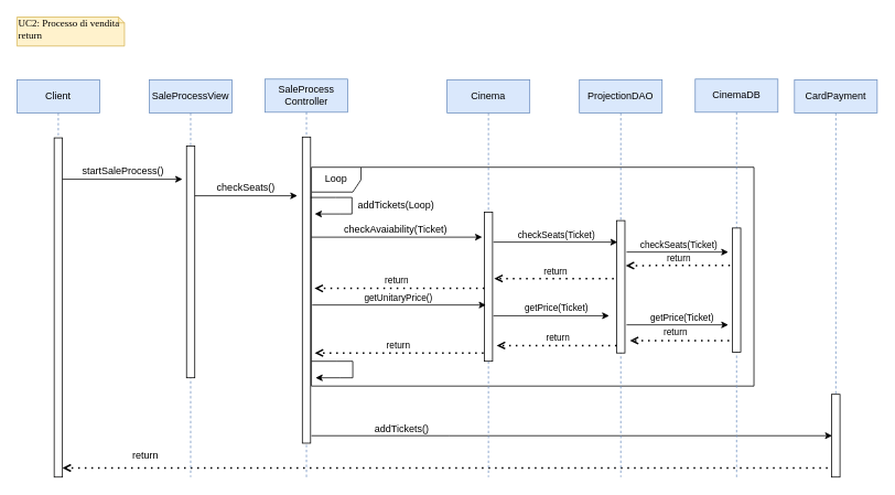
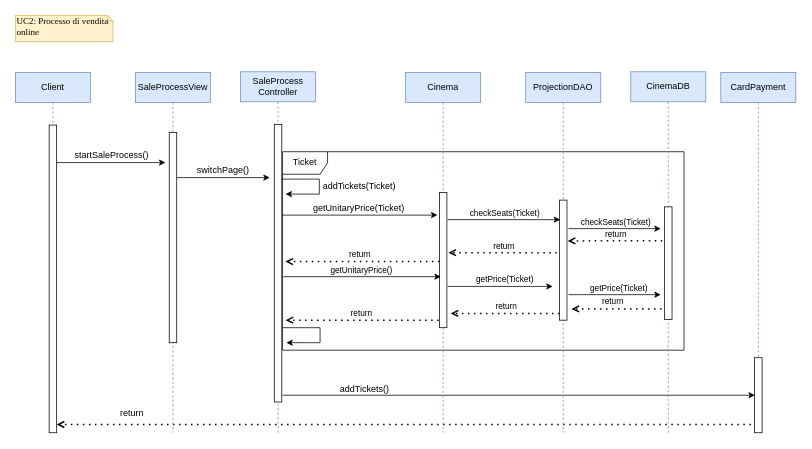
  <mxCell id="0" />
  <mxCell id="1" parent="0" />
  <mxCell id="2" value="SaleProcess&lt;br&gt;Controller" style="shape=umlLifeline;perimeter=lifelinePerimeter;whiteSpace=wrap;html=1;container=0;dropTarget=0;collapsible=0;recursiveResize=0;outlineConnect=0;portConstraint=eastwest;newEdgeStyle={&quot;edgeStyle&quot;:&quot;elbowEdgeStyle&quot;,&quot;elbow&quot;:&quot;vertical&quot;,&quot;curved&quot;:0,&quot;rounded&quot;:0};fillColor=#dae8fc;strokeColor=#6c8ebf;" parent="1" vertex="1"><mxGeometry x="320" y="95" width="100" height="481" as="geometry" /></mxCell>
  <mxCell id="3" value="" style="html=1;points=[];perimeter=orthogonalPerimeter;outlineConnect=0;targetShapes=umlLifeline;portConstraint=eastwest;newEdgeStyle={&quot;edgeStyle&quot;:&quot;elbowEdgeStyle&quot;,&quot;elbow&quot;:&quot;vertical&quot;,&quot;curved&quot;:0,&quot;rounded&quot;:0};" parent="2" vertex="1"><mxGeometry x="45" y="70" width="10" height="370" as="geometry" /></mxCell>
- <mxCell id="4" value="Loop" style="shape=umlFrame;whiteSpace=wrap;html=1;pointerEvents=0;fillColor=#FFFFFF;shadow=0;fillStyle=auto;gradientColor=none;swimlaneFillColor=default;" vertex="1" parent="1"><mxGeometry x="376" y="201.5" width="535" height="264.5" as="geometry" /></mxCell>
+ <mxCell id="4" value="Ticket" style="shape=umlFrame;whiteSpace=wrap;html=1;pointerEvents=0;fillColor=#FFFFFF;shadow=0;fillStyle=auto;gradientColor=none;swimlaneFillColor=default;" vertex="1" parent="1"><mxGeometry x="376" y="201.5" width="535" height="264.5" as="geometry" /></mxCell>
  <mxCell id="5" value="" style="endArrow=classic;html=1;rounded=0;" parent="1" edge="1"><mxGeometry width="50" height="50" relative="1" as="geometry"><mxPoint x="70" y="216" as="sourcePoint" /><mxPoint x="220" y="216" as="targetPoint" /></mxGeometry></mxCell>
  <mxCell id="6" value="" style="endArrow=classic;html=1;rounded=0;" parent="1" edge="1"><mxGeometry width="50" height="50" relative="1" as="geometry"><mxPoint x="375" y="238" as="sourcePoint" /><mxPoint x="380" y="258" as="targetPoint" /><Array as="points"><mxPoint x="405" y="238" /><mxPoint x="425" y="238" /><mxPoint x="425" y="258" /><mxPoint x="410" y="258" /></Array></mxGeometry></mxCell>
- <mxCell id="7" value="addTickets(Loop)" style="text;html=1;align=center;verticalAlign=middle;resizable=0;points=[];autosize=1;strokeColor=none;fillColor=none;" parent="1" vertex="1"><mxGeometry x="418" y="233" width="120" height="30" as="geometry" /></mxCell>
+ <mxCell id="7" value="addTickets(Ticket)" style="text;html=1;align=center;verticalAlign=middle;resizable=0;points=[];autosize=1;strokeColor=none;fillColor=none;" parent="1" vertex="1"><mxGeometry x="418" y="233" width="120" height="30" as="geometry" /></mxCell>
  <mxCell id="8" value="" style="endArrow=classic;html=1;rounded=0;" parent="1" edge="1"><mxGeometry width="50" height="50" relative="1" as="geometry"><mxPoint x="376" y="526" as="sourcePoint" /><mxPoint x="1005.5" y="526" as="targetPoint" /><Array as="points"><mxPoint x="542" y="526" /></Array></mxGeometry></mxCell>
  <mxCell id="9" value="addTickets()" style="text;html=1;align=center;verticalAlign=middle;resizable=0;points=[];autosize=1;strokeColor=none;fillColor=none;" parent="1" vertex="1"><mxGeometry x="435" y="503" width="100" height="30" as="geometry" /></mxCell>
  <mxCell id="10" value="" style="endArrow=open;dashed=1;html=1;dashPattern=1 3;strokeWidth=2;rounded=0;endFill=0;" parent="1" edge="1"><mxGeometry width="50" height="50" relative="1" as="geometry"><mxPoint x="1000" y="565" as="sourcePoint" /><mxPoint x="75" y="565" as="targetPoint" /></mxGeometry></mxCell>
  <mxCell id="11" value="return" style="text;html=1;align=center;verticalAlign=middle;resizable=0;points=[];autosize=1;strokeColor=none;fillColor=none;" parent="1" vertex="1"><mxGeometry x="150" y="535" width="50" height="30" as="geometry" /></mxCell>
  <mxCell id="12" value="CardPayment" style="shape=umlLifeline;perimeter=lifelinePerimeter;whiteSpace=wrap;html=1;container=0;dropTarget=0;collapsible=0;recursiveResize=0;outlineConnect=0;portConstraint=eastwest;newEdgeStyle={&quot;edgeStyle&quot;:&quot;elbowEdgeStyle&quot;,&quot;elbow&quot;:&quot;vertical&quot;,&quot;curved&quot;:0,&quot;rounded&quot;:0};fillColor=#dae8fc;strokeColor=#6c8ebf;" parent="1" vertex="1"><mxGeometry x="960" y="96" width="100" height="480" as="geometry" /></mxCell>
  <mxCell id="13" value="" style="html=1;points=[];perimeter=orthogonalPerimeter;outlineConnect=0;targetShapes=umlLifeline;portConstraint=eastwest;newEdgeStyle={&quot;edgeStyle&quot;:&quot;elbowEdgeStyle&quot;,&quot;elbow&quot;:&quot;vertical&quot;,&quot;curved&quot;:0,&quot;rounded&quot;:0};" parent="12" vertex="1"><mxGeometry x="45" y="380" width="10" height="100" as="geometry" /></mxCell>
  <mxCell id="14" value="" style="endArrow=classic;html=1;rounded=0;" parent="1" edge="1"><mxGeometry width="50" height="50" relative="1" as="geometry"><mxPoint x="376" y="436" as="sourcePoint" /><mxPoint x="381" y="456" as="targetPoint" /><Array as="points"><mxPoint x="406" y="436" /><mxPoint x="426" y="436" /><mxPoint x="426" y="456" /><mxPoint x="411" y="456" /></Array></mxGeometry></mxCell>
  <mxCell id="15" value="startSaleProcess()" style="text;html=1;align=center;verticalAlign=middle;resizable=0;points=[];autosize=1;strokeColor=none;fillColor=none;" parent="1" vertex="1"><mxGeometry x="88" y="191" width="120" height="30" as="geometry" /></mxCell>
  <mxCell id="16" value="Cinema" style="shape=umlLifeline;perimeter=lifelinePerimeter;whiteSpace=wrap;html=1;container=0;dropTarget=0;collapsible=0;recursiveResize=0;outlineConnect=0;portConstraint=eastwest;newEdgeStyle={&quot;edgeStyle&quot;:&quot;elbowEdgeStyle&quot;,&quot;elbow&quot;:&quot;vertical&quot;,&quot;curved&quot;:0,&quot;rounded&quot;:0};fillColor=#dae8fc;strokeColor=#6c8ebf;" parent="1" vertex="1"><mxGeometry x="540" y="96" width="100" height="480" as="geometry" /></mxCell>
  <mxCell id="17" value="" style="html=1;points=[];perimeter=orthogonalPerimeter;outlineConnect=0;targetShapes=umlLifeline;portConstraint=eastwest;newEdgeStyle={&quot;edgeStyle&quot;:&quot;elbowEdgeStyle&quot;,&quot;elbow&quot;:&quot;vertical&quot;,&quot;curved&quot;:0,&quot;rounded&quot;:0};" parent="16" vertex="1"><mxGeometry x="45" y="160" width="10" height="180" as="geometry" /></mxCell>
  <mxCell id="18" value="Client" style="shape=umlLifeline;perimeter=lifelinePerimeter;whiteSpace=wrap;html=1;container=0;dropTarget=0;collapsible=0;recursiveResize=0;outlineConnect=0;portConstraint=eastwest;newEdgeStyle={&quot;edgeStyle&quot;:&quot;elbowEdgeStyle&quot;,&quot;elbow&quot;:&quot;vertical&quot;,&quot;curved&quot;:0,&quot;rounded&quot;:0};fillColor=#dae8fc;strokeColor=#6c8ebf;" parent="1" vertex="1"><mxGeometry x="20" y="96" width="100" height="480" as="geometry" /></mxCell>
  <mxCell id="19" value="" style="html=1;points=[];perimeter=orthogonalPerimeter;outlineConnect=0;targetShapes=umlLifeline;portConstraint=eastwest;newEdgeStyle={&quot;edgeStyle&quot;:&quot;elbowEdgeStyle&quot;,&quot;elbow&quot;:&quot;vertical&quot;,&quot;curved&quot;:0,&quot;rounded&quot;:0};" parent="18" vertex="1"><mxGeometry x="45" y="70" width="10" height="410" as="geometry" /></mxCell>
  <mxCell id="20" value="SaleProcessView" style="shape=umlLifeline;perimeter=lifelinePerimeter;whiteSpace=wrap;html=1;container=1;dropTarget=0;collapsible=0;recursiveResize=0;outlineConnect=0;portConstraint=eastwest;newEdgeStyle={&quot;curved&quot;:0,&quot;rounded&quot;:0};fillColor=#dae8fc;strokeColor=#6c8ebf;" parent="1" vertex="1"><mxGeometry x="180" y="96" width="100" height="480" as="geometry" /></mxCell>
  <mxCell id="21" value="" style="html=1;points=[[0,0,0,0,5],[0,1,0,0,-5],[1,0,0,0,5],[1,1,0,0,-5]];perimeter=orthogonalPerimeter;outlineConnect=0;targetShapes=umlLifeline;portConstraint=eastwest;newEdgeStyle={&quot;curved&quot;:0,&quot;rounded&quot;:0};" parent="20" vertex="1"><mxGeometry x="45" y="80" width="10" height="280" as="geometry" /></mxCell>
  <mxCell id="22" value="" style="endArrow=classic;html=1;rounded=0;" parent="1" edge="1"><mxGeometry width="50" height="50" relative="1" as="geometry"><mxPoint x="235" y="236" as="sourcePoint" /><mxPoint x="359" y="236" as="targetPoint" /></mxGeometry></mxCell>
- <mxCell id="23" value="checkSeats()" style="text;html=1;strokeColor=none;fillColor=none;align=center;verticalAlign=middle;whiteSpace=wrap;rounded=0;" parent="1" vertex="1"><mxGeometry x="267" y="212" width="60" height="30" as="geometry" /></mxCell>
+ <mxCell id="23" value="switchPage()" style="text;html=1;strokeColor=none;fillColor=none;align=center;verticalAlign=middle;whiteSpace=wrap;rounded=0;" parent="1" vertex="1"><mxGeometry x="267" y="212" width="60" height="30" as="geometry" /></mxCell>
  <mxCell id="24" value="" style="endArrow=classic;html=1;rounded=0;" parent="1" edge="1"><mxGeometry width="50" height="50" relative="1" as="geometry"><mxPoint x="376.003" y="286" as="sourcePoint" /><mxPoint x="582.42" y="286" as="targetPoint" /></mxGeometry></mxCell>
- <mxCell id="25" value="checkAvaiability(Ticket)" style="text;html=1;strokeColor=none;fillColor=none;align=center;verticalAlign=middle;whiteSpace=wrap;rounded=0;" parent="1" vertex="1"><mxGeometry x="448" y="262" width="60" height="30" as="geometry" /></mxCell>
+ <mxCell id="25" value="getUnitaryPrice(Ticket)" style="text;html=1;strokeColor=none;fillColor=none;align=center;verticalAlign=middle;whiteSpace=wrap;rounded=0;" parent="1" vertex="1"><mxGeometry x="448" y="262" width="60" height="30" as="geometry" /></mxCell>
  <mxCell id="26" value="" style="endArrow=classic;html=1;rounded=0;" parent="1" edge="1"><mxGeometry width="50" height="50" relative="1" as="geometry"><mxPoint x="377" y="368" as="sourcePoint" /><mxPoint x="587" y="368" as="targetPoint" /></mxGeometry></mxCell>
  <mxCell id="27" value="getUnitaryPrice()" style="edgeLabel;html=1;align=center;verticalAlign=middle;resizable=0;points=[];" parent="26" vertex="1" connectable="0"><mxGeometry x="-0.181" y="1" relative="1" as="geometry"><mxPoint x="17" y="-8" as="offset" /></mxGeometry></mxCell>
  <mxCell id="28" value="" style="endArrow=open;dashed=1;html=1;dashPattern=1 3;strokeWidth=2;rounded=0;endFill=0;" parent="1" edge="1"><mxGeometry width="50" height="50" relative="1" as="geometry"><mxPoint x="584" y="426" as="sourcePoint" /><mxPoint x="380" y="426" as="targetPoint" /></mxGeometry></mxCell>
  <mxCell id="29" value="return" style="edgeLabel;html=1;align=center;verticalAlign=middle;resizable=0;points=[];" parent="28" vertex="1" connectable="0"><mxGeometry x="0.432" y="-1" relative="1" as="geometry"><mxPoint x="42" y="-9" as="offset" /></mxGeometry></mxCell>
  <mxCell id="30" value="ProjectionDAO" style="shape=umlLifeline;perimeter=lifelinePerimeter;whiteSpace=wrap;html=1;container=0;dropTarget=0;collapsible=0;recursiveResize=0;outlineConnect=0;portConstraint=eastwest;newEdgeStyle={&quot;edgeStyle&quot;:&quot;elbowEdgeStyle&quot;,&quot;elbow&quot;:&quot;vertical&quot;,&quot;curved&quot;:0,&quot;rounded&quot;:0};fillColor=#dae8fc;strokeColor=#6c8ebf;" parent="1" vertex="1"><mxGeometry x="700" y="96" width="100" height="480" as="geometry" /></mxCell>
  <mxCell id="31" value="" style="html=1;points=[];perimeter=orthogonalPerimeter;outlineConnect=0;targetShapes=umlLifeline;portConstraint=eastwest;newEdgeStyle={&quot;edgeStyle&quot;:&quot;elbowEdgeStyle&quot;,&quot;elbow&quot;:&quot;vertical&quot;,&quot;curved&quot;:0,&quot;rounded&quot;:0};" parent="30" vertex="1"><mxGeometry x="45" y="170" width="10" height="160" as="geometry" /></mxCell>
  <mxCell id="32" value="" style="endArrow=classic;html=1;rounded=0;entryX=0.5;entryY=0.344;entryDx=0;entryDy=0;entryPerimeter=0;" parent="1" edge="1"><mxGeometry width="50" height="50" relative="1" as="geometry"><mxPoint x="596" y="292" as="sourcePoint" /><mxPoint x="746" y="292.04" as="targetPoint" /></mxGeometry></mxCell>
  <mxCell id="33" value="checkSeats(Ticket)" style="edgeLabel;html=1;align=center;verticalAlign=middle;resizable=0;points=[];" parent="32" vertex="1" connectable="0"><mxGeometry x="0.075" y="2" relative="1" as="geometry"><mxPoint x="-6" y="-7" as="offset" /></mxGeometry></mxCell>
  <mxCell id="34" value="" style="endArrow=classic;html=1;rounded=0;" parent="1" edge="1"><mxGeometry width="50" height="50" relative="1" as="geometry"><mxPoint x="596" y="381" as="sourcePoint" /><mxPoint x="736" y="381" as="targetPoint" /></mxGeometry></mxCell>
  <mxCell id="35" value="getPrice(Ticket)" style="edgeLabel;html=1;align=center;verticalAlign=middle;resizable=0;points=[];" parent="34" vertex="1" connectable="0"><mxGeometry x="0.075" y="2" relative="1" as="geometry"><mxPoint y="-8" as="offset" /></mxGeometry></mxCell>
  <mxCell id="36" value="" style="endArrow=open;dashed=1;html=1;dashPattern=1 3;strokeWidth=2;rounded=0;endFill=0;" parent="1" edge="1"><mxGeometry width="50" height="50" relative="1" as="geometry"><mxPoint x="741.5" y="336" as="sourcePoint" /><mxPoint x="597" y="336" as="targetPoint" /></mxGeometry></mxCell>
  <mxCell id="37" value="return" style="edgeLabel;html=1;align=center;verticalAlign=middle;resizable=0;points=[];" vertex="1" connectable="0" parent="36"><mxGeometry x="-0.42" y="-3" relative="1" as="geometry"><mxPoint x="-29" y="-6" as="offset" /></mxGeometry></mxCell>
  <mxCell id="38" value="" style="endArrow=open;dashed=1;html=1;dashPattern=1 3;strokeWidth=2;rounded=0;endFill=0;" parent="1" edge="1"><mxGeometry width="50" height="50" relative="1" as="geometry"><mxPoint x="745" y="417" as="sourcePoint" /><mxPoint x="600" y="417" as="targetPoint" /></mxGeometry></mxCell>
  <mxCell id="39" value="return" style="edgeLabel;html=1;align=center;verticalAlign=middle;resizable=0;points=[];" parent="38" vertex="1" connectable="0"><mxGeometry x="-0.551" y="2" relative="1" as="geometry"><mxPoint x="-39" y="-13" as="offset" /></mxGeometry></mxCell>
  <mxCell id="40" value="CinemaDB" style="shape=umlLifeline;perimeter=lifelinePerimeter;whiteSpace=wrap;html=1;container=0;dropTarget=0;collapsible=0;recursiveResize=0;outlineConnect=0;portConstraint=eastwest;newEdgeStyle={&quot;edgeStyle&quot;:&quot;elbowEdgeStyle&quot;,&quot;elbow&quot;:&quot;vertical&quot;,&quot;curved&quot;:0,&quot;rounded&quot;:0};fillColor=#dae8fc;strokeColor=#6c8ebf;" parent="1" vertex="1"><mxGeometry x="840" y="95" width="100" height="481" as="geometry" /></mxCell>
  <mxCell id="41" value="" style="html=1;points=[];perimeter=orthogonalPerimeter;outlineConnect=0;targetShapes=umlLifeline;portConstraint=eastwest;newEdgeStyle={&quot;edgeStyle&quot;:&quot;elbowEdgeStyle&quot;,&quot;elbow&quot;:&quot;vertical&quot;,&quot;curved&quot;:0,&quot;rounded&quot;:0};" parent="40" vertex="1"><mxGeometry x="45" y="180" width="10" height="150" as="geometry" /></mxCell>
  <mxCell id="42" value="" style="endArrow=classic;html=1;rounded=0;" parent="1" edge="1"><mxGeometry width="50" height="50" relative="1" as="geometry"><mxPoint x="757" y="304" as="sourcePoint" /><mxPoint x="880" y="304" as="targetPoint" /></mxGeometry></mxCell>
  <mxCell id="43" value="checkSeats(Ticket)" style="edgeLabel;html=1;align=center;verticalAlign=middle;resizable=0;points=[];" parent="42" vertex="1" connectable="0"><mxGeometry x="0.075" y="2" relative="1" as="geometry"><mxPoint x="-4" y="-7" as="offset" /></mxGeometry></mxCell>
  <mxCell id="44" value="" style="endArrow=open;dashed=1;html=1;dashPattern=1 3;strokeWidth=2;rounded=0;endFill=0;" parent="1" edge="1"><mxGeometry width="50" height="50" relative="1" as="geometry"><mxPoint x="882" y="320" as="sourcePoint" /><mxPoint x="756" y="320.41" as="targetPoint" /></mxGeometry></mxCell>
  <mxCell id="45" value="return" style="edgeLabel;html=1;align=center;verticalAlign=middle;resizable=0;points=[];" vertex="1" connectable="0" parent="44"><mxGeometry x="-0.137" y="-2" relative="1" as="geometry"><mxPoint x="-8" y="-7" as="offset" /></mxGeometry></mxCell>
  <mxCell id="46" value="" style="endArrow=classic;html=1;rounded=0;" parent="1" edge="1"><mxGeometry width="50" height="50" relative="1" as="geometry"><mxPoint x="757" y="392" as="sourcePoint" /><mxPoint x="880" y="392" as="targetPoint" /></mxGeometry></mxCell>
  <mxCell id="47" value="getPrice(Ticket)" style="edgeLabel;html=1;align=center;verticalAlign=middle;resizable=0;points=[];" parent="46" vertex="1" connectable="0"><mxGeometry x="0.075" y="2" relative="1" as="geometry"><mxPoint y="-8" as="offset" /></mxGeometry></mxCell>
- <mxCell id="48" value="UC2: Processo di vendita return" style="shape=note;whiteSpace=wrap;html=1;size=7;verticalAlign=top;align=left;spacingTop=-6;rounded=0;shadow=0;comic=0;labelBackgroundColor=none;strokeWidth=1;fontFamily=Verdana;fontSize=12;fillColor=#fff2cc;strokeColor=#d6b656;" vertex="1" parent="1"><mxGeometry x="20" y="20" width="130" height="35" as="geometry" /></mxCell>
+ <mxCell id="48" value="UC2: Processo di vendita online" style="shape=note;whiteSpace=wrap;html=1;size=7;verticalAlign=top;align=left;spacingTop=-6;rounded=0;shadow=0;comic=0;labelBackgroundColor=none;strokeWidth=1;fontFamily=Verdana;fontSize=12;fillColor=#fff2cc;strokeColor=#d6b656;" vertex="1" parent="1"><mxGeometry x="20" y="20" width="130" height="35" as="geometry" /></mxCell>
  <mxCell id="49" value="" style="endArrow=open;dashed=1;html=1;dashPattern=1 3;strokeWidth=2;rounded=0;endFill=0;entryX=0.007;entryY=0.448;entryDx=0;entryDy=0;entryPerimeter=0;" edge="1" parent="1"><mxGeometry width="50" height="50" relative="1" as="geometry"><mxPoint x="585" y="347.884" as="sourcePoint" /><mxPoint x="379.745" y="347.884" as="targetPoint" /></mxGeometry></mxCell>
  <mxCell id="50" value="return" style="edgeLabel;html=1;align=center;verticalAlign=middle;resizable=0;points=[];" vertex="1" connectable="0" parent="49"><mxGeometry x="-0.148" relative="1" as="geometry"><mxPoint x="-20" y="-10" as="offset" /></mxGeometry></mxCell>
  <mxCell id="51" value="" style="endArrow=open;dashed=1;html=1;dashPattern=1 3;strokeWidth=2;rounded=0;endFill=0;" edge="1" parent="1"><mxGeometry width="50" height="50" relative="1" as="geometry"><mxPoint x="881" y="411" as="sourcePoint" /><mxPoint x="761" y="411" as="targetPoint" /></mxGeometry></mxCell>
  <mxCell id="52" value="return" style="edgeLabel;html=1;align=center;verticalAlign=middle;resizable=0;points=[];" vertex="1" connectable="0" parent="51"><mxGeometry x="-0.551" y="2" relative="1" as="geometry"><mxPoint x="-39" y="-13" as="offset" /></mxGeometry></mxCell>
